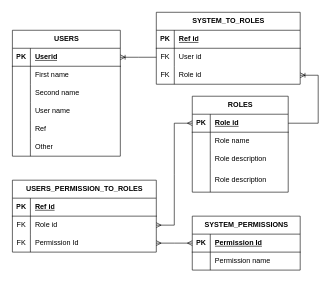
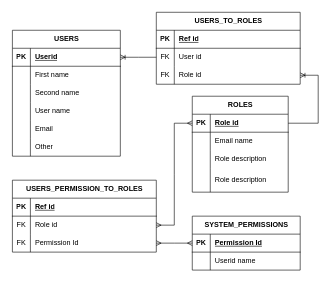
  <mxCell id="0" />
  <mxCell id="1" parent="0" />
  <mxCell id="2" value="USERS" style="shape=table;startSize=30;container=1;collapsible=1;childLayout=tableLayout;fixedRows=1;rowLines=0;fontStyle=1;align=center;resizeLast=1;html=1;" vertex="1" parent="1"><mxGeometry x="20" y="50" width="180" height="210" as="geometry" /></mxCell>
  <mxCell id="3" value="" style="shape=tableRow;horizontal=0;startSize=0;swimlaneHead=0;swimlaneBody=0;fillColor=none;collapsible=0;dropTarget=0;points=[[0,0.5],[1,0.5]];portConstraint=eastwest;top=0;left=0;right=0;bottom=1;" vertex="1" parent="2"><mxGeometry y="30" width="180" height="30" as="geometry" /></mxCell>
  <mxCell id="4" value="PK" style="shape=partialRectangle;connectable=0;fillColor=none;top=0;left=0;bottom=0;right=0;fontStyle=1;overflow=hidden;whiteSpace=wrap;html=1;" vertex="1" parent="3"><mxGeometry width="30" height="30" as="geometry"><mxRectangle width="30" height="30" as="alternateBounds" /></mxGeometry></mxCell>
  <mxCell id="5" value="Userid" style="shape=partialRectangle;connectable=0;fillColor=none;top=0;left=0;bottom=0;right=0;align=left;spacingLeft=6;fontStyle=5;overflow=hidden;whiteSpace=wrap;html=1;" vertex="1" parent="3"><mxGeometry x="30" width="150" height="30" as="geometry"><mxRectangle width="150" height="30" as="alternateBounds" /></mxGeometry></mxCell>
  <mxCell id="6" value="" style="shape=tableRow;horizontal=0;startSize=0;swimlaneHead=0;swimlaneBody=0;fillColor=none;collapsible=0;dropTarget=0;points=[[0,0.5],[1,0.5]];portConstraint=eastwest;top=0;left=0;right=0;bottom=0;" vertex="1" parent="2"><mxGeometry y="60" width="180" height="30" as="geometry" /></mxCell>
  <mxCell id="7" value="" style="shape=partialRectangle;connectable=0;fillColor=none;top=0;left=0;bottom=0;right=0;editable=1;overflow=hidden;whiteSpace=wrap;html=1;" vertex="1" parent="6"><mxGeometry width="30" height="30" as="geometry"><mxRectangle width="30" height="30" as="alternateBounds" /></mxGeometry></mxCell>
  <mxCell id="8" value="First name" style="shape=partialRectangle;connectable=0;fillColor=none;top=0;left=0;bottom=0;right=0;align=left;spacingLeft=6;overflow=hidden;whiteSpace=wrap;html=1;" vertex="1" parent="6"><mxGeometry x="30" width="150" height="30" as="geometry"><mxRectangle width="150" height="30" as="alternateBounds" /></mxGeometry></mxCell>
  <mxCell id="9" value="" style="shape=tableRow;horizontal=0;startSize=0;swimlaneHead=0;swimlaneBody=0;fillColor=none;collapsible=0;dropTarget=0;points=[[0,0.5],[1,0.5]];portConstraint=eastwest;top=0;left=0;right=0;bottom=0;" vertex="1" parent="2"><mxGeometry y="90" width="180" height="30" as="geometry" /></mxCell>
  <mxCell id="10" value="" style="shape=partialRectangle;connectable=0;fillColor=none;top=0;left=0;bottom=0;right=0;editable=1;overflow=hidden;whiteSpace=wrap;html=1;" vertex="1" parent="9"><mxGeometry width="30" height="30" as="geometry"><mxRectangle width="30" height="30" as="alternateBounds" /></mxGeometry></mxCell>
  <mxCell id="11" value="Second name" style="shape=partialRectangle;connectable=0;fillColor=none;top=0;left=0;bottom=0;right=0;align=left;spacingLeft=6;overflow=hidden;whiteSpace=wrap;html=1;" vertex="1" parent="9"><mxGeometry x="30" width="150" height="30" as="geometry"><mxRectangle width="150" height="30" as="alternateBounds" /></mxGeometry></mxCell>
  <mxCell id="12" value="" style="shape=tableRow;horizontal=0;startSize=0;swimlaneHead=0;swimlaneBody=0;fillColor=none;collapsible=0;dropTarget=0;points=[[0,0.5],[1,0.5]];portConstraint=eastwest;top=0;left=0;right=0;bottom=0;" vertex="1" parent="2"><mxGeometry y="120" width="180" height="30" as="geometry" /></mxCell>
  <mxCell id="13" value="" style="shape=partialRectangle;connectable=0;fillColor=none;top=0;left=0;bottom=0;right=0;editable=1;overflow=hidden;whiteSpace=wrap;html=1;" vertex="1" parent="12"><mxGeometry width="30" height="30" as="geometry"><mxRectangle width="30" height="30" as="alternateBounds" /></mxGeometry></mxCell>
  <mxCell id="14" value="User name" style="shape=partialRectangle;connectable=0;fillColor=none;top=0;left=0;bottom=0;right=0;align=left;spacingLeft=6;overflow=hidden;whiteSpace=wrap;html=1;" vertex="1" parent="12"><mxGeometry x="30" width="150" height="30" as="geometry"><mxRectangle width="150" height="30" as="alternateBounds" /></mxGeometry></mxCell>
  <mxCell id="15" value="" style="shape=tableRow;horizontal=0;startSize=0;swimlaneHead=0;swimlaneBody=0;fillColor=none;collapsible=0;dropTarget=0;points=[[0,0.5],[1,0.5]];portConstraint=eastwest;top=0;left=0;right=0;bottom=0;" vertex="1" parent="2"><mxGeometry y="150" width="180" height="30" as="geometry" /></mxCell>
  <mxCell id="16" value="" style="shape=partialRectangle;connectable=0;fillColor=none;top=0;left=0;bottom=0;right=0;editable=1;overflow=hidden;whiteSpace=wrap;html=1;" vertex="1" parent="15"><mxGeometry width="30" height="30" as="geometry"><mxRectangle width="30" height="30" as="alternateBounds" /></mxGeometry></mxCell>
- <mxCell id="17" value="Ref" style="shape=partialRectangle;connectable=0;fillColor=none;top=0;left=0;bottom=0;right=0;align=left;spacingLeft=6;overflow=hidden;whiteSpace=wrap;html=1;" vertex="1" parent="15"><mxGeometry x="30" width="150" height="30" as="geometry"><mxRectangle width="150" height="30" as="alternateBounds" /></mxGeometry></mxCell>
+ <mxCell id="17" value="Email" style="shape=partialRectangle;connectable=0;fillColor=none;top=0;left=0;bottom=0;right=0;align=left;spacingLeft=6;overflow=hidden;whiteSpace=wrap;html=1;" vertex="1" parent="15"><mxGeometry x="30" width="150" height="30" as="geometry"><mxRectangle width="150" height="30" as="alternateBounds" /></mxGeometry></mxCell>
  <mxCell id="18" value="" style="shape=tableRow;horizontal=0;startSize=0;swimlaneHead=0;swimlaneBody=0;fillColor=none;collapsible=0;dropTarget=0;points=[[0,0.5],[1,0.5]];portConstraint=eastwest;top=0;left=0;right=0;bottom=0;" vertex="1" parent="2"><mxGeometry y="180" width="180" height="30" as="geometry" /></mxCell>
  <mxCell id="19" value="" style="shape=partialRectangle;connectable=0;fillColor=none;top=0;left=0;bottom=0;right=0;editable=1;overflow=hidden;whiteSpace=wrap;html=1;" vertex="1" parent="18"><mxGeometry width="30" height="30" as="geometry"><mxRectangle width="30" height="30" as="alternateBounds" /></mxGeometry></mxCell>
  <mxCell id="20" value="Other" style="shape=partialRectangle;connectable=0;fillColor=none;top=0;left=0;bottom=0;right=0;align=left;spacingLeft=6;overflow=hidden;whiteSpace=wrap;html=1;" vertex="1" parent="18"><mxGeometry x="30" width="150" height="30" as="geometry"><mxRectangle width="150" height="30" as="alternateBounds" /></mxGeometry></mxCell>
  <mxCell id="21" value="SYSTEM_PERMISSIONS" style="shape=table;startSize=30;container=1;collapsible=1;childLayout=tableLayout;fixedRows=1;rowLines=0;fontStyle=1;align=center;resizeLast=1;html=1;" vertex="1" parent="1"><mxGeometry x="320" y="360" width="180" height="90" as="geometry" /></mxCell>
  <mxCell id="22" value="" style="shape=tableRow;horizontal=0;startSize=0;swimlaneHead=0;swimlaneBody=0;fillColor=none;collapsible=0;dropTarget=0;points=[[0,0.5],[1,0.5]];portConstraint=eastwest;top=0;left=0;right=0;bottom=1;" vertex="1" parent="21"><mxGeometry y="30" width="180" height="30" as="geometry" /></mxCell>
  <mxCell id="23" value="PK" style="shape=partialRectangle;connectable=0;fillColor=none;top=0;left=0;bottom=0;right=0;fontStyle=1;overflow=hidden;whiteSpace=wrap;html=1;" vertex="1" parent="22"><mxGeometry width="30" height="30" as="geometry"><mxRectangle width="30" height="30" as="alternateBounds" /></mxGeometry></mxCell>
  <mxCell id="24" value="Permission Id" style="shape=partialRectangle;connectable=0;fillColor=none;top=0;left=0;bottom=0;right=0;align=left;spacingLeft=6;fontStyle=5;overflow=hidden;whiteSpace=wrap;html=1;" vertex="1" parent="22"><mxGeometry x="30" width="150" height="30" as="geometry"><mxRectangle width="150" height="30" as="alternateBounds" /></mxGeometry></mxCell>
  <mxCell id="25" value="" style="shape=tableRow;horizontal=0;startSize=0;swimlaneHead=0;swimlaneBody=0;fillColor=none;collapsible=0;dropTarget=0;points=[[0,0.5],[1,0.5]];portConstraint=eastwest;top=0;left=0;right=0;bottom=0;" vertex="1" parent="21"><mxGeometry y="60" width="180" height="30" as="geometry" /></mxCell>
  <mxCell id="26" value="" style="shape=partialRectangle;connectable=0;fillColor=none;top=0;left=0;bottom=0;right=0;editable=1;overflow=hidden;whiteSpace=wrap;html=1;" vertex="1" parent="25"><mxGeometry width="30" height="30" as="geometry"><mxRectangle width="30" height="30" as="alternateBounds" /></mxGeometry></mxCell>
- <mxCell id="27" value="Permission name" style="shape=partialRectangle;connectable=0;fillColor=none;top=0;left=0;bottom=0;right=0;align=left;spacingLeft=6;overflow=hidden;whiteSpace=wrap;html=1;" vertex="1" parent="25"><mxGeometry x="30" width="150" height="30" as="geometry"><mxRectangle width="150" height="30" as="alternateBounds" /></mxGeometry></mxCell>
+ <mxCell id="27" value="Userid name" style="shape=partialRectangle;connectable=0;fillColor=none;top=0;left=0;bottom=0;right=0;align=left;spacingLeft=6;overflow=hidden;whiteSpace=wrap;html=1;" vertex="1" parent="25"><mxGeometry x="30" width="150" height="30" as="geometry"><mxRectangle width="150" height="30" as="alternateBounds" /></mxGeometry></mxCell>
  <mxCell id="28" value="ROLES" style="shape=table;startSize=30;container=1;collapsible=1;childLayout=tableLayout;fixedRows=1;rowLines=0;fontStyle=1;align=center;resizeLast=1;html=1;" vertex="1" parent="1"><mxGeometry x="320" y="160" width="160" height="160" as="geometry" /></mxCell>
  <mxCell id="29" value="" style="shape=tableRow;horizontal=0;startSize=0;swimlaneHead=0;swimlaneBody=0;fillColor=none;collapsible=0;dropTarget=0;points=[[0,0.5],[1,0.5]];portConstraint=eastwest;top=0;left=0;right=0;bottom=1;" vertex="1" parent="28"><mxGeometry y="30" width="160" height="30" as="geometry" /></mxCell>
  <mxCell id="30" value="PK" style="shape=partialRectangle;connectable=0;fillColor=none;top=0;left=0;bottom=0;right=0;fontStyle=1;overflow=hidden;whiteSpace=wrap;html=1;" vertex="1" parent="29"><mxGeometry width="30" height="30" as="geometry"><mxRectangle width="30" height="30" as="alternateBounds" /></mxGeometry></mxCell>
  <mxCell id="31" value="Role id" style="shape=partialRectangle;connectable=0;fillColor=none;top=0;left=0;bottom=0;right=0;align=left;spacingLeft=6;fontStyle=5;overflow=hidden;whiteSpace=wrap;html=1;" vertex="1" parent="29"><mxGeometry x="30" width="130" height="30" as="geometry"><mxRectangle width="130" height="30" as="alternateBounds" /></mxGeometry></mxCell>
  <mxCell id="32" value="" style="shape=tableRow;horizontal=0;startSize=0;swimlaneHead=0;swimlaneBody=0;fillColor=none;collapsible=0;dropTarget=0;points=[[0,0.5],[1,0.5]];portConstraint=eastwest;top=0;left=0;right=0;bottom=0;" vertex="1" parent="28"><mxGeometry y="60" width="160" height="30" as="geometry" /></mxCell>
  <mxCell id="33" value="" style="shape=partialRectangle;connectable=0;fillColor=none;top=0;left=0;bottom=0;right=0;editable=1;overflow=hidden;whiteSpace=wrap;html=1;" vertex="1" parent="32"><mxGeometry width="30" height="30" as="geometry"><mxRectangle width="30" height="30" as="alternateBounds" /></mxGeometry></mxCell>
- <mxCell id="34" value="Role name" style="shape=partialRectangle;connectable=0;fillColor=none;top=0;left=0;bottom=0;right=0;align=left;spacingLeft=6;overflow=hidden;whiteSpace=wrap;html=1;" vertex="1" parent="32"><mxGeometry x="30" width="130" height="30" as="geometry"><mxRectangle width="130" height="30" as="alternateBounds" /></mxGeometry></mxCell>
+ <mxCell id="34" value="Email name" style="shape=partialRectangle;connectable=0;fillColor=none;top=0;left=0;bottom=0;right=0;align=left;spacingLeft=6;overflow=hidden;whiteSpace=wrap;html=1;" vertex="1" parent="32"><mxGeometry x="30" width="130" height="30" as="geometry"><mxRectangle width="130" height="30" as="alternateBounds" /></mxGeometry></mxCell>
  <mxCell id="35" value="" style="shape=tableRow;horizontal=0;startSize=0;swimlaneHead=0;swimlaneBody=0;fillColor=none;collapsible=0;dropTarget=0;points=[[0,0.5],[1,0.5]];portConstraint=eastwest;top=0;left=0;right=0;bottom=0;" vertex="1" parent="28"><mxGeometry y="90" width="160" height="30" as="geometry" /></mxCell>
  <mxCell id="36" value="" style="shape=partialRectangle;connectable=0;fillColor=none;top=0;left=0;bottom=0;right=0;editable=1;overflow=hidden;whiteSpace=wrap;html=1;" vertex="1" parent="35"><mxGeometry width="30" height="30" as="geometry"><mxRectangle width="30" height="30" as="alternateBounds" /></mxGeometry></mxCell>
  <mxCell id="37" value="Role description" style="shape=partialRectangle;connectable=0;fillColor=none;top=0;left=0;bottom=0;right=0;align=left;spacingLeft=6;overflow=hidden;whiteSpace=wrap;html=1;" vertex="1" parent="35"><mxGeometry x="30" width="130" height="30" as="geometry"><mxRectangle width="130" height="30" as="alternateBounds" /></mxGeometry></mxCell>
  <mxCell id="38" value="" style="shape=tableRow;horizontal=0;startSize=0;swimlaneHead=0;swimlaneBody=0;fillColor=none;collapsible=0;dropTarget=0;points=[[0,0.5],[1,0.5]];portConstraint=eastwest;top=0;left=0;right=0;bottom=0;" vertex="1" parent="28"><mxGeometry y="120" width="160" height="40" as="geometry" /></mxCell>
  <mxCell id="39" value="" style="shape=partialRectangle;connectable=0;fillColor=none;top=0;left=0;bottom=0;right=0;editable=1;overflow=hidden;whiteSpace=wrap;html=1;" vertex="1" parent="38"><mxGeometry width="30" height="40" as="geometry"><mxRectangle width="30" height="40" as="alternateBounds" /></mxGeometry></mxCell>
  <mxCell id="40" value="Role description" style="shape=partialRectangle;connectable=0;fillColor=none;top=0;left=0;bottom=0;right=0;align=left;spacingLeft=6;overflow=hidden;whiteSpace=wrap;html=1;" vertex="1" parent="38"><mxGeometry x="30" width="130" height="40" as="geometry"><mxRectangle width="130" height="40" as="alternateBounds" /></mxGeometry></mxCell>
  <mxCell id="41" value="USERS_PERMISSION_TO_ROLES" style="shape=table;startSize=30;container=1;collapsible=1;childLayout=tableLayout;fixedRows=1;rowLines=0;fontStyle=1;align=center;resizeLast=1;html=1;" vertex="1" parent="1"><mxGeometry x="20" y="300" width="240" height="120" as="geometry" /></mxCell>
  <mxCell id="42" value="" style="shape=tableRow;horizontal=0;startSize=0;swimlaneHead=0;swimlaneBody=0;fillColor=none;collapsible=0;dropTarget=0;points=[[0,0.5],[1,0.5]];portConstraint=eastwest;top=0;left=0;right=0;bottom=1;" vertex="1" parent="41"><mxGeometry y="30" width="240" height="30" as="geometry" /></mxCell>
  <mxCell id="43" value="PK" style="shape=partialRectangle;connectable=0;fillColor=none;top=0;left=0;bottom=0;right=0;fontStyle=1;overflow=hidden;whiteSpace=wrap;html=1;" vertex="1" parent="42"><mxGeometry width="30" height="30" as="geometry"><mxRectangle width="30" height="30" as="alternateBounds" /></mxGeometry></mxCell>
  <mxCell id="44" value="Ref id" style="shape=partialRectangle;connectable=0;fillColor=none;top=0;left=0;bottom=0;right=0;align=left;spacingLeft=6;fontStyle=5;overflow=hidden;whiteSpace=wrap;html=1;" vertex="1" parent="42"><mxGeometry x="30" width="210" height="30" as="geometry"><mxRectangle width="210" height="30" as="alternateBounds" /></mxGeometry></mxCell>
  <mxCell id="45" value="" style="shape=tableRow;horizontal=0;startSize=0;swimlaneHead=0;swimlaneBody=0;fillColor=none;collapsible=0;dropTarget=0;points=[[0,0.5],[1,0.5]];portConstraint=eastwest;top=0;left=0;right=0;bottom=0;" vertex="1" parent="41"><mxGeometry y="60" width="240" height="30" as="geometry" /></mxCell>
  <mxCell id="46" value="FK" style="shape=partialRectangle;connectable=0;fillColor=none;top=0;left=0;bottom=0;right=0;editable=1;overflow=hidden;whiteSpace=wrap;html=1;" vertex="1" parent="45"><mxGeometry width="30" height="30" as="geometry"><mxRectangle width="30" height="30" as="alternateBounds" /></mxGeometry></mxCell>
  <mxCell id="47" value="Role id" style="shape=partialRectangle;connectable=0;fillColor=none;top=0;left=0;bottom=0;right=0;align=left;spacingLeft=6;overflow=hidden;whiteSpace=wrap;html=1;" vertex="1" parent="45"><mxGeometry x="30" width="210" height="30" as="geometry"><mxRectangle width="210" height="30" as="alternateBounds" /></mxGeometry></mxCell>
  <mxCell id="48" value="" style="shape=tableRow;horizontal=0;startSize=0;swimlaneHead=0;swimlaneBody=0;fillColor=none;collapsible=0;dropTarget=0;points=[[0,0.5],[1,0.5]];portConstraint=eastwest;top=0;left=0;right=0;bottom=0;" vertex="1" parent="41"><mxGeometry y="90" width="240" height="30" as="geometry" /></mxCell>
  <mxCell id="49" value="FK" style="shape=partialRectangle;connectable=0;fillColor=none;top=0;left=0;bottom=0;right=0;editable=1;overflow=hidden;whiteSpace=wrap;html=1;" vertex="1" parent="48"><mxGeometry width="30" height="30" as="geometry"><mxRectangle width="30" height="30" as="alternateBounds" /></mxGeometry></mxCell>
  <mxCell id="50" value="Permission Id" style="shape=partialRectangle;connectable=0;fillColor=none;top=0;left=0;bottom=0;right=0;align=left;spacingLeft=6;overflow=hidden;whiteSpace=wrap;html=1;" vertex="1" parent="48"><mxGeometry x="30" width="210" height="30" as="geometry"><mxRectangle width="210" height="30" as="alternateBounds" /></mxGeometry></mxCell>
- <mxCell id="51" value="SYSTEM_TO_ROLES" style="shape=table;startSize=30;container=1;collapsible=1;childLayout=tableLayout;fixedRows=1;rowLines=0;fontStyle=1;align=center;resizeLast=1;html=1;" vertex="1" parent="1"><mxGeometry x="260" y="20" width="240" height="120" as="geometry" /></mxCell>
+ <mxCell id="51" value="USERS_TO_ROLES" style="shape=table;startSize=30;container=1;collapsible=1;childLayout=tableLayout;fixedRows=1;rowLines=0;fontStyle=1;align=center;resizeLast=1;html=1;" vertex="1" parent="1"><mxGeometry x="260" y="20" width="240" height="120" as="geometry" /></mxCell>
  <mxCell id="52" value="" style="shape=tableRow;horizontal=0;startSize=0;swimlaneHead=0;swimlaneBody=0;fillColor=none;collapsible=0;dropTarget=0;points=[[0,0.5],[1,0.5]];portConstraint=eastwest;top=0;left=0;right=0;bottom=1;" vertex="1" parent="51"><mxGeometry y="30" width="240" height="30" as="geometry" /></mxCell>
  <mxCell id="53" value="PK" style="shape=partialRectangle;connectable=0;fillColor=none;top=0;left=0;bottom=0;right=0;fontStyle=1;overflow=hidden;whiteSpace=wrap;html=1;" vertex="1" parent="52"><mxGeometry width="30" height="30" as="geometry"><mxRectangle width="30" height="30" as="alternateBounds" /></mxGeometry></mxCell>
  <mxCell id="54" value="Ref id" style="shape=partialRectangle;connectable=0;fillColor=none;top=0;left=0;bottom=0;right=0;align=left;spacingLeft=6;fontStyle=5;overflow=hidden;whiteSpace=wrap;html=1;" vertex="1" parent="52"><mxGeometry x="30" width="210" height="30" as="geometry"><mxRectangle width="210" height="30" as="alternateBounds" /></mxGeometry></mxCell>
  <mxCell id="55" value="" style="shape=tableRow;horizontal=0;startSize=0;swimlaneHead=0;swimlaneBody=0;fillColor=none;collapsible=0;dropTarget=0;points=[[0,0.5],[1,0.5]];portConstraint=eastwest;top=0;left=0;right=0;bottom=0;" vertex="1" parent="51"><mxGeometry y="60" width="240" height="30" as="geometry" /></mxCell>
  <mxCell id="56" value="FK" style="shape=partialRectangle;connectable=0;fillColor=none;top=0;left=0;bottom=0;right=0;editable=1;overflow=hidden;whiteSpace=wrap;html=1;" vertex="1" parent="55"><mxGeometry width="30" height="30" as="geometry"><mxRectangle width="30" height="30" as="alternateBounds" /></mxGeometry></mxCell>
  <mxCell id="57" value="User id" style="shape=partialRectangle;connectable=0;fillColor=none;top=0;left=0;bottom=0;right=0;align=left;spacingLeft=6;overflow=hidden;whiteSpace=wrap;html=1;" vertex="1" parent="55"><mxGeometry x="30" width="210" height="30" as="geometry"><mxRectangle width="210" height="30" as="alternateBounds" /></mxGeometry></mxCell>
  <mxCell id="58" value="" style="shape=tableRow;horizontal=0;startSize=0;swimlaneHead=0;swimlaneBody=0;fillColor=none;collapsible=0;dropTarget=0;points=[[0,0.5],[1,0.5]];portConstraint=eastwest;top=0;left=0;right=0;bottom=0;" vertex="1" parent="51"><mxGeometry y="90" width="240" height="30" as="geometry" /></mxCell>
  <mxCell id="59" value="FK" style="shape=partialRectangle;connectable=0;fillColor=none;top=0;left=0;bottom=0;right=0;editable=1;overflow=hidden;whiteSpace=wrap;html=1;" vertex="1" parent="58"><mxGeometry width="30" height="30" as="geometry"><mxRectangle width="30" height="30" as="alternateBounds" /></mxGeometry></mxCell>
  <mxCell id="60" value="Role id" style="shape=partialRectangle;connectable=0;fillColor=none;top=0;left=0;bottom=0;right=0;align=left;spacingLeft=6;overflow=hidden;whiteSpace=wrap;html=1;" vertex="1" parent="58"><mxGeometry x="30" width="210" height="30" as="geometry"><mxRectangle width="210" height="30" as="alternateBounds" /></mxGeometry></mxCell>
  <mxCell id="61" value="" style="edgeStyle=entityRelationEdgeStyle;fontSize=12;html=1;endArrow=ERoneToMany;rounded=0;" edge="1" parent="1" source="55" target="3"><mxGeometry width="100" height="100" relative="1" as="geometry"><mxPoint x="190" y="260" as="sourcePoint" /><mxPoint x="290" y="160" as="targetPoint" /></mxGeometry></mxCell>
  <mxCell id="62" value="" style="edgeStyle=entityRelationEdgeStyle;fontSize=12;html=1;endArrow=ERoneToMany;rounded=0;" edge="1" parent="1" source="29" target="58"><mxGeometry width="100" height="100" relative="1" as="geometry"><mxPoint x="190" y="260" as="sourcePoint" /><mxPoint x="290" y="160" as="targetPoint" /></mxGeometry></mxCell>
  <mxCell id="63" value="" style="edgeStyle=entityRelationEdgeStyle;fontSize=12;html=1;endArrow=ERmany;startArrow=ERmany;rounded=0;" edge="1" parent="1" source="45" target="29"><mxGeometry width="100" height="100" relative="1" as="geometry"><mxPoint x="190" y="260" as="sourcePoint" /><mxPoint x="290" y="160" as="targetPoint" /></mxGeometry></mxCell>
  <mxCell id="64" value="" style="edgeStyle=entityRelationEdgeStyle;fontSize=12;html=1;endArrow=ERmany;startArrow=ERmany;rounded=0;" edge="1" parent="1" source="22" target="48"><mxGeometry width="100" height="100" relative="1" as="geometry"><mxPoint x="190" y="260" as="sourcePoint" /><mxPoint x="290" y="160" as="targetPoint" /></mxGeometry></mxCell>
